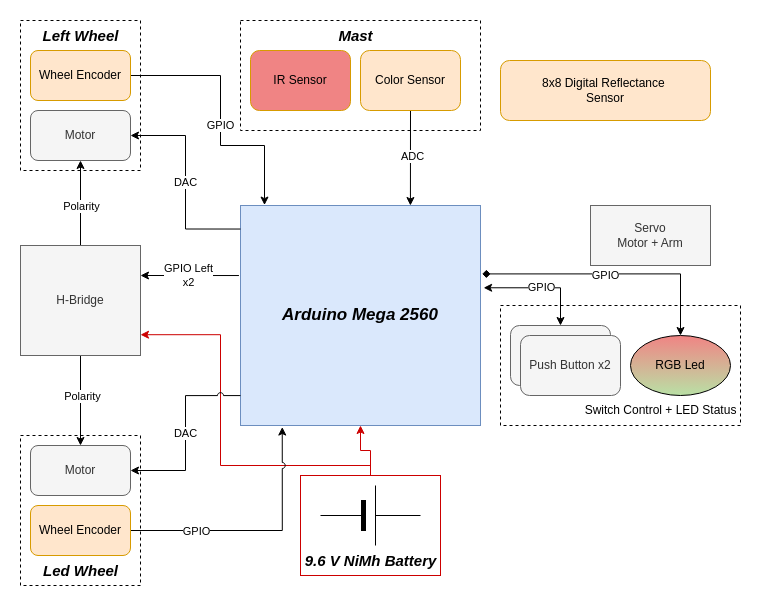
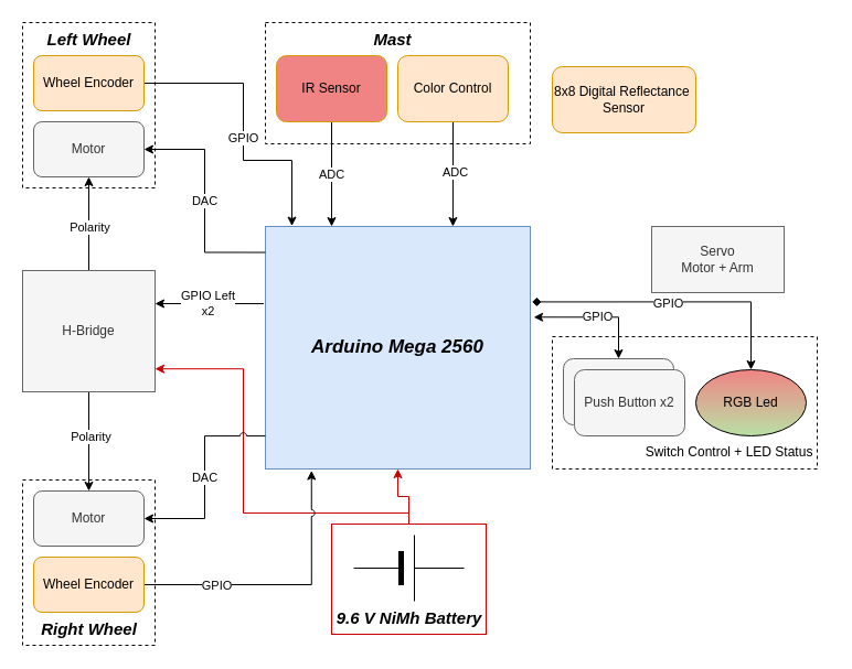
  <mxCell id="0" />
  <mxCell id="1" parent="0" />
  <mxCell id="2" style="edgeStyle=orthogonalEdgeStyle;rounded=0;orthogonalLoop=1;jettySize=auto;html=1;exitX=0.5;exitY=0;exitDx=0;exitDy=0;entryX=0.5;entryY=1;entryDx=0;entryDy=0;fillColor=#f8cecc;strokeColor=#CC0000;" edge="1" parent="1" source="3" target="4"><mxGeometry relative="1" as="geometry" /></mxCell>
  <mxCell id="3" value="" style="rounded=0;whiteSpace=wrap;html=1;fillColor=none;strokeColor=#CC0000;" vertex="1" parent="1"><mxGeometry x="300" y="475" width="140" height="100" as="geometry" /></mxCell>
  <mxCell id="4" value="&lt;b&gt;&lt;i&gt;&lt;font style=&quot;font-size: 17px;&quot;&gt;Arduino Mega 2560&lt;/font&gt;&lt;/i&gt;&lt;/b&gt;" style="rounded=0;whiteSpace=wrap;html=1;fillColor=#dae8fc;strokeColor=#6c8ebf;" vertex="1" parent="1"><mxGeometry x="240" y="205" width="240" height="220" as="geometry" /></mxCell>
  <mxCell id="5" value="9.6 V NiMh Battery" style="verticalLabelPosition=bottom;shadow=0;dashed=0;align=center;fillColor=strokeColor;html=1;verticalAlign=top;strokeWidth=1;shape=mxgraph.electrical.miscellaneous.monocell_battery;fontSize=15;fontStyle=3" vertex="1" parent="1"><mxGeometry x="320" y="485" width="100" height="60" as="geometry" /></mxCell>
  <mxCell id="6" value="Servo&lt;br&gt;Motor + Arm" style="rounded=0;whiteSpace=wrap;html=1;fillColor=#f5f5f5;fontColor=#333333;strokeColor=#666666;" vertex="1" parent="1"><mxGeometry x="590" y="205" width="120" height="60" as="geometry" /></mxCell>
  <mxCell id="7" style="edgeStyle=orthogonalEdgeStyle;rounded=0;orthogonalLoop=1;jettySize=auto;html=1;exitX=1;exitY=0.811;exitDx=0;exitDy=0;startArrow=classic;startFill=1;endArrow=none;endFill=0;exitPerimeter=0;fillColor=#f8cecc;strokeColor=#CC0000;" edge="1" parent="1" source="12"><mxGeometry relative="1" as="geometry"><mxPoint x="370" y="465" as="targetPoint" /><Array as="points"><mxPoint x="220" y="334" /><mxPoint x="220" y="465" /></Array></mxGeometry></mxCell>
  <mxCell id="8" style="edgeStyle=orthogonalEdgeStyle;rounded=0;jumpStyle=arc;orthogonalLoop=1;jettySize=auto;html=1;exitX=0.5;exitY=1;exitDx=0;exitDy=0;entryX=0.5;entryY=0;entryDx=0;entryDy=0;startArrow=none;startFill=0;endArrow=classic;endFill=1;" edge="1" parent="1" source="12" target="22"><mxGeometry relative="1" as="geometry" /></mxCell>
  <mxCell id="9" value="Polarity" style="edgeLabel;html=1;align=center;verticalAlign=middle;resizable=0;points=[];fontSize=11;" vertex="1" connectable="0" parent="8"><mxGeometry x="-0.116" y="1" relative="1" as="geometry"><mxPoint as="offset" /></mxGeometry></mxCell>
  <mxCell id="10" style="edgeStyle=orthogonalEdgeStyle;rounded=0;jumpStyle=arc;orthogonalLoop=1;jettySize=auto;html=1;exitX=0.5;exitY=0;exitDx=0;exitDy=0;startArrow=none;startFill=0;endArrow=classic;endFill=1;entryX=0.5;entryY=1;entryDx=0;entryDy=0;" edge="1" parent="1" source="12" target="19"><mxGeometry relative="1" as="geometry"><mxPoint x="80" y="185" as="targetPoint" /></mxGeometry></mxCell>
  <mxCell id="11" value="Polarity" style="edgeLabel;html=1;align=center;verticalAlign=middle;resizable=0;points=[];fontSize=11;" vertex="1" connectable="0" parent="10"><mxGeometry x="-0.064" y="-3" relative="1" as="geometry"><mxPoint x="-3" as="offset" /></mxGeometry></mxCell>
  <mxCell id="12" value="H-Bridge" style="rounded=0;whiteSpace=wrap;html=1;fillColor=#f5f5f5;fontColor=#333333;strokeColor=#666666;" vertex="1" parent="1"><mxGeometry x="20" y="245" width="120" height="110" as="geometry" /></mxCell>
  <mxCell id="13" value="" style="rounded=0;whiteSpace=wrap;html=1;fillColor=none;dashed=1;" vertex="1" parent="1"><mxGeometry x="240" y="20" width="240" height="110" as="geometry" /></mxCell>
  <mxCell id="14" value="" style="rounded=0;whiteSpace=wrap;html=1;fillColor=none;dashed=1;" vertex="1" parent="1"><mxGeometry x="20" y="20" width="120" height="150" as="geometry" /></mxCell>
  <mxCell id="15" style="edgeStyle=orthogonalEdgeStyle;rounded=0;jumpStyle=arc;orthogonalLoop=1;jettySize=auto;html=1;exitX=1;exitY=0.5;exitDx=0;exitDy=0;entryX=0.1;entryY=-0.002;entryDx=0;entryDy=0;entryPerimeter=0;startArrow=none;startFill=0;endArrow=classic;endFill=1;" edge="1" parent="1" source="17" target="4"><mxGeometry relative="1" as="geometry"><Array as="points"><mxPoint x="220" y="75" /><mxPoint x="220" y="145" /><mxPoint x="264" y="145" /></Array></mxGeometry></mxCell>
  <mxCell id="16" value="GPIO" style="edgeLabel;html=1;align=center;verticalAlign=middle;resizable=0;points=[];" vertex="1" connectable="0" parent="15"><mxGeometry x="0.051" y="-1" relative="1" as="geometry"><mxPoint as="offset" /></mxGeometry></mxCell>
  <mxCell id="17" value="Wheel Encoder" style="rounded=1;whiteSpace=wrap;html=1;fillColor=#ffe6cc;strokeColor=#d79b00;" vertex="1" parent="1"><mxGeometry x="30" y="50" width="100" height="50" as="geometry" /></mxCell>
  <mxCell id="18" value="DAC" style="edgeStyle=orthogonalEdgeStyle;rounded=0;jumpStyle=arc;orthogonalLoop=1;jettySize=auto;html=1;exitX=1;exitY=0.5;exitDx=0;exitDy=0;entryX=0;entryY=0.107;entryDx=0;entryDy=0;entryPerimeter=0;startArrow=classic;startFill=1;endArrow=none;endFill=0;" edge="1" parent="1" source="19" target="4"><mxGeometry relative="1" as="geometry" /></mxCell>
  <mxCell id="19" value="Motor" style="rounded=1;whiteSpace=wrap;html=1;fillColor=#f5f5f5;fontColor=#333333;strokeColor=#666666;" vertex="1" parent="1"><mxGeometry x="30" y="110" width="100" height="50" as="geometry" /></mxCell>
  <mxCell id="20" value="" style="rounded=0;whiteSpace=wrap;html=1;fillColor=none;dashed=1;" vertex="1" parent="1"><mxGeometry x="20" y="435" width="120" height="150" as="geometry" /></mxCell>
  <mxCell id="21" value="DAC" style="edgeStyle=orthogonalEdgeStyle;rounded=0;jumpStyle=arc;orthogonalLoop=1;jettySize=auto;html=1;exitX=1;exitY=0.5;exitDx=0;exitDy=0;entryX=0;entryY=0.864;entryDx=0;entryDy=0;entryPerimeter=0;startArrow=classic;startFill=1;endArrow=none;endFill=0;" edge="1" parent="1" source="22" target="4"><mxGeometry relative="1" as="geometry" /></mxCell>
  <mxCell id="22" value="Motor" style="rounded=1;whiteSpace=wrap;html=1;fillColor=#f5f5f5;fontColor=#333333;strokeColor=#666666;" vertex="1" parent="1"><mxGeometry x="30" y="445" width="100" height="50" as="geometry" /></mxCell>
  <mxCell id="23" style="edgeStyle=orthogonalEdgeStyle;rounded=0;orthogonalLoop=1;jettySize=auto;html=1;exitX=1;exitY=0.5;exitDx=0;exitDy=0;entryX=0.174;entryY=1.007;entryDx=0;entryDy=0;entryPerimeter=0;startArrow=none;startFill=0;endArrow=classic;endFill=1;jumpStyle=arc;" edge="1" parent="1" source="25" target="4"><mxGeometry relative="1" as="geometry" /></mxCell>
  <mxCell id="24" value="GPIO" style="edgeLabel;html=1;align=center;verticalAlign=middle;resizable=0;points=[];" vertex="1" connectable="0" parent="23"><mxGeometry x="-0.488" relative="1" as="geometry"><mxPoint as="offset" /></mxGeometry></mxCell>
  <mxCell id="25" value="Wheel Encoder" style="rounded=1;whiteSpace=wrap;html=1;fillColor=#ffe6cc;strokeColor=#d79b00;" vertex="1" parent="1"><mxGeometry x="30" y="505" width="100" height="50" as="geometry" /></mxCell>
+ <mxCell id="26" value="ADC" style="edgeStyle=orthogonalEdgeStyle;rounded=0;orthogonalLoop=1;jettySize=auto;html=1;exitX=0.5;exitY=1;exitDx=0;exitDy=0;entryX=0.25;entryY=0;entryDx=0;entryDy=0;startArrow=none;startFill=0;endArrow=classic;endFill=1;" edge="1" parent="1" source="27" target="4"><mxGeometry relative="1" as="geometry" /></mxCell>
  <mxCell id="27" value="IR Sensor" style="rounded=1;whiteSpace=wrap;html=1;fillColor=#f08484;strokeColor=#d79b00;" vertex="1" parent="1"><mxGeometry x="250" y="50" width="100" height="60" as="geometry" /></mxCell>
  <mxCell id="28" style="edgeStyle=orthogonalEdgeStyle;rounded=0;jumpStyle=arc;orthogonalLoop=1;jettySize=auto;html=1;exitX=0.5;exitY=1;exitDx=0;exitDy=0;entryX=0.708;entryY=0;entryDx=0;entryDy=0;entryPerimeter=0;startArrow=none;startFill=0;endArrow=classic;endFill=1;" edge="1" parent="1" source="30" target="4"><mxGeometry relative="1" as="geometry" /></mxCell>
  <mxCell id="29" value="ADC" style="edgeLabel;html=1;align=center;verticalAlign=middle;resizable=0;points=[];" vertex="1" connectable="0" parent="28"><mxGeometry x="-0.046" y="1" relative="1" as="geometry"><mxPoint as="offset" /></mxGeometry></mxCell>
- <mxCell id="30" value="Color Sensor" style="rounded=1;whiteSpace=wrap;html=1;fillColor=#ffe6cc;strokeColor=#d79b00;" vertex="1" parent="1"><mxGeometry x="360" y="50" width="100" height="60" as="geometry" /></mxCell>
- <mxCell id="31" value="8x8 Digital Reflectance&amp;nbsp;&lt;br&gt;Sensor" style="rounded=1;whiteSpace=wrap;html=1;fillColor=#ffe6cc;strokeColor=#d79b00;" vertex="1" parent="1"><mxGeometry x="500" y="60" width="210" height="60" as="geometry" /></mxCell>
+ <mxCell id="30" value="Color Control" style="rounded=1;whiteSpace=wrap;html=1;fillColor=#ffe6cc;strokeColor=#d79b00;" vertex="1" parent="1"><mxGeometry x="360" y="50" width="100" height="60" as="geometry" /></mxCell>
+ <mxCell id="31" value="8x8 Digital Reflectance&amp;nbsp;&lt;br&gt;Sensor" style="rounded=1;whiteSpace=wrap;html=1;fillColor=#ffe6cc;strokeColor=#d79b00;" vertex="1" parent="1"><mxGeometry x="500" y="60" width="130" height="60" as="geometry" /></mxCell>
  <mxCell id="32" value="Mast" style="text;html=1;align=center;verticalAlign=middle;resizable=0;points=[];autosize=1;strokeColor=none;fillColor=none;fontStyle=3;fontSize=15;" vertex="1" parent="1"><mxGeometry x="325" y="20" width="60" height="30" as="geometry" /></mxCell>
  <mxCell id="33" value="Left Wheel" style="text;html=1;align=center;verticalAlign=middle;resizable=0;points=[];autosize=1;strokeColor=none;fillColor=none;fontSize=15;fontStyle=3" vertex="1" parent="1"><mxGeometry x="30" y="20" width="100" height="30" as="geometry" /></mxCell>
- <mxCell id="34" value="Led Wheel" style="text;html=1;align=center;verticalAlign=middle;resizable=0;points=[];autosize=1;strokeColor=none;fillColor=none;fontSize=15;fontStyle=3" vertex="1" parent="1"><mxGeometry x="25" y="555" width="110" height="30" as="geometry" /></mxCell>
+ <mxCell id="34" value="Right Wheel" style="text;html=1;align=center;verticalAlign=middle;resizable=0;points=[];autosize=1;strokeColor=none;fillColor=none;fontSize=15;fontStyle=3" vertex="1" parent="1"><mxGeometry x="25" y="555" width="110" height="30" as="geometry" /></mxCell>
  <mxCell id="35" value="" style="rounded=0;whiteSpace=wrap;html=1;fillColor=none;dashed=1;" vertex="1" parent="1"><mxGeometry x="500" y="305" width="240" height="120" as="geometry" /></mxCell>
  <mxCell id="36" value="GPIO" style="edgeStyle=orthogonalEdgeStyle;rounded=0;orthogonalLoop=1;jettySize=auto;html=1;exitX=0.5;exitY=0;exitDx=0;exitDy=0;entryX=1.013;entryY=0.374;entryDx=0;entryDy=0;entryPerimeter=0;startArrow=classic;startFill=1;" edge="1" parent="1" source="37" target="4"><mxGeometry relative="1" as="geometry" /></mxCell>
  <mxCell id="37" value="Push Button x3" style="rounded=1;whiteSpace=wrap;html=1;fillColor=#f5f5f5;fontColor=#333333;strokeColor=#666666;" vertex="1" parent="1"><mxGeometry x="510" y="325" width="100" height="60" as="geometry" /></mxCell>
  <mxCell id="38" value="GPIO" style="edgeStyle=orthogonalEdgeStyle;rounded=0;orthogonalLoop=1;jettySize=auto;html=1;exitX=0.5;exitY=0;exitDx=0;exitDy=0;entryX=1.007;entryY=0.311;entryDx=0;entryDy=0;entryPerimeter=0;startArrow=classic;startFill=1;endArrow=diamond;" edge="1" parent="1" source="42" target="4"><mxGeometry x="0.053" y="2" relative="1" as="geometry"><mxPoint x="680" y="325" as="sourcePoint" /><mxPoint as="offset" /></mxGeometry></mxCell>
  <mxCell id="39" value="Switch Control + LED Status" style="text;html=1;align=center;verticalAlign=middle;resizable=0;points=[];autosize=1;strokeColor=none;fillColor=none;" vertex="1" parent="1"><mxGeometry x="570" y="395" width="180" height="30" as="geometry" /></mxCell>
  <mxCell id="40" value="Push Button x2" style="rounded=1;whiteSpace=wrap;html=1;fillColor=#f5f5f5;fontColor=#333333;strokeColor=#666666;" vertex="1" parent="1"><mxGeometry x="520" y="335" width="100" height="60" as="geometry" /></mxCell>
  <mxCell id="41" value="GPIO Left&lt;br&gt;x2" style="edgeStyle=orthogonalEdgeStyle;rounded=0;orthogonalLoop=1;jettySize=auto;html=1;exitX=0;exitY=0.5;exitDx=0;exitDy=0;entryX=1.013;entryY=0.636;entryDx=0;entryDy=0;entryPerimeter=0;startArrow=none;startFill=0;endArrow=classic;endFill=1;" edge="1" parent="1"><mxGeometry x="0.008" relative="1" as="geometry"><mxPoint x="238.44" y="275.04" as="sourcePoint" /><mxPoint x="140" y="275" as="targetPoint" /><mxPoint as="offset" /></mxGeometry></mxCell>
  <mxCell id="42" value="RGB Led" style="ellipse;whiteSpace=wrap;html=1;fillColor=#f08484;gradientColor=#B9E0A5;" vertex="1" parent="1"><mxGeometry x="630" y="335" width="100" height="60" as="geometry" /></mxCell>
